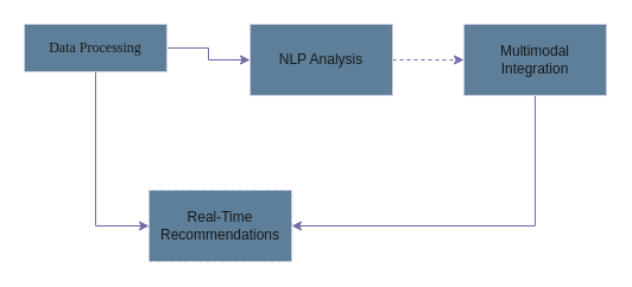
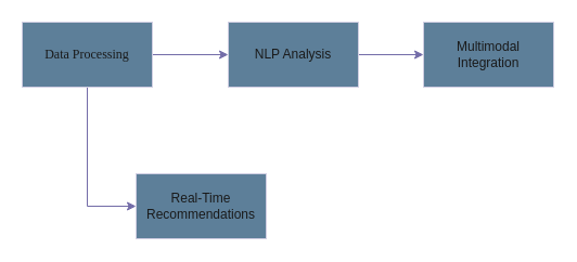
  <mxCell id="0" />
  <mxCell id="1" parent="0" />
  <mxCell id="2" style="edgeStyle=orthogonalEdgeStyle;rounded=0;orthogonalLoop=1;jettySize=auto;html=1;exitX=1;exitY=0.5;exitDx=0;exitDy=0;entryX=0;entryY=0.5;entryDx=0;entryDy=0;labelBackgroundColor=none;strokeColor=#736CA8;fontColor=default;" edge="1" parent="1" source="4" target="6"><mxGeometry relative="1" as="geometry" /></mxCell>
  <mxCell id="3" style="edgeStyle=orthogonalEdgeStyle;rounded=0;orthogonalLoop=1;jettySize=auto;html=1;exitX=0.5;exitY=1;exitDx=0;exitDy=0;entryX=0;entryY=0.5;entryDx=0;entryDy=0;labelBackgroundColor=none;strokeColor=#736CA8;fontColor=default;" edge="1" parent="1" source="4" target="9"><mxGeometry relative="1" as="geometry" /></mxCell>
- <mxCell id="4" value="&lt;pre&gt;&lt;font face=&quot;Times New Roman&quot;&gt;Data Processing&lt;/font&gt;&lt;/pre&gt;" style="rounded=0;whiteSpace=wrap;html=1;labelBackgroundColor=none;fillColor=#5D7F99;strokeColor=#D0CEE2;fontColor=#1A1A1A;" vertex="1" parent="1"><mxGeometry x="20" y="20" width="120" height="40" as="geometry" /></mxCell>
- <mxCell id="5" style="edgeStyle=orthogonalEdgeStyle;rounded=0;orthogonalLoop=1;jettySize=auto;html=1;exitX=1;exitY=0.5;exitDx=0;exitDy=0;entryX=0;entryY=0.5;entryDx=0;entryDy=0;labelBackgroundColor=none;strokeColor=#736CA8;fontColor=default;dashed=1;" edge="1" parent="1" source="6" target="8"><mxGeometry relative="1" as="geometry" /></mxCell>
+ <mxCell id="4" value="&lt;pre&gt;&lt;font face=&quot;Times New Roman&quot;&gt;Data Processing&lt;/font&gt;&lt;/pre&gt;" style="rounded=0;whiteSpace=wrap;html=1;labelBackgroundColor=none;fillColor=#5D7F99;strokeColor=#D0CEE2;fontColor=#1A1A1A;" vertex="1" parent="1"><mxGeometry x="20" y="20" width="120" height="60" as="geometry" /></mxCell>
+ <mxCell id="5" style="edgeStyle=orthogonalEdgeStyle;rounded=0;orthogonalLoop=1;jettySize=auto;html=1;exitX=1;exitY=0.5;exitDx=0;exitDy=0;entryX=0;entryY=0.5;entryDx=0;entryDy=0;labelBackgroundColor=none;strokeColor=#736CA8;fontColor=default;" edge="1" parent="1" source="6" target="8"><mxGeometry relative="1" as="geometry" /></mxCell>
  <mxCell id="6" value="NLP Analysis" style="rounded=0;whiteSpace=wrap;html=1;labelBackgroundColor=none;fillColor=#5D7F99;strokeColor=#D0CEE2;fontColor=#1A1A1A;" vertex="1" parent="1"><mxGeometry x="210" y="20" width="120" height="60" as="geometry" /></mxCell>
- <mxCell id="7" style="edgeStyle=orthogonalEdgeStyle;rounded=0;orthogonalLoop=1;jettySize=auto;html=1;exitX=0.5;exitY=1;exitDx=0;exitDy=0;entryX=1;entryY=0.5;entryDx=0;entryDy=0;labelBackgroundColor=none;strokeColor=#736CA8;fontColor=default;" edge="1" parent="1" source="8" target="9"><mxGeometry relative="1" as="geometry" /></mxCell>
  <mxCell id="8" value="Multimodal Integration" style="rounded=0;whiteSpace=wrap;html=1;labelBackgroundColor=none;fillColor=#5D7F99;strokeColor=#D0CEE2;fontColor=#1A1A1A;" vertex="1" parent="1"><mxGeometry x="390" y="20" width="120" height="60" as="geometry" /></mxCell>
- <mxCell id="9" value="Real-Time Recommendations" style="rounded=0;whiteSpace=wrap;html=1;labelBackgroundColor=none;fillColor=#5D7F99;strokeColor=#D0CEE2;fontColor=#1A1A1A;dashed=1;" vertex="1" parent="1"><mxGeometry x="125" y="160" width="120" height="60" as="geometry" /></mxCell>
+ <mxCell id="9" value="Real-Time Recommendations" style="rounded=0;whiteSpace=wrap;html=1;labelBackgroundColor=none;fillColor=#5D7F99;strokeColor=#D0CEE2;fontColor=#1A1A1A;" vertex="1" parent="1"><mxGeometry x="125" y="160" width="120" height="60" as="geometry" /></mxCell>
